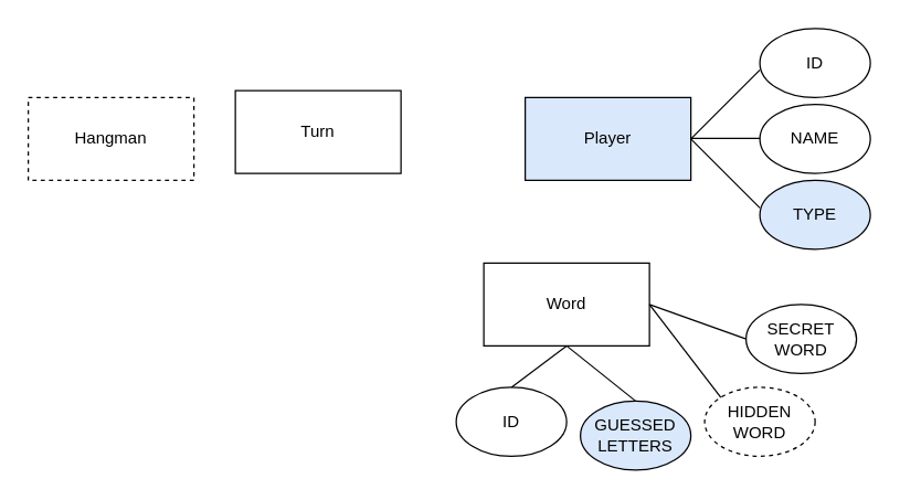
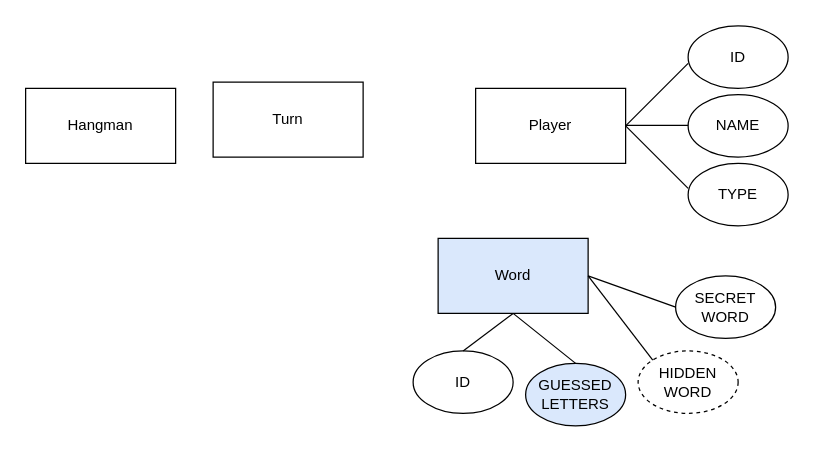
  <mxCell id="0" />
  <mxCell id="1" parent="0" />
- <mxCell id="2" value="Hangman" style="rounded=0;whiteSpace=wrap;html=1;dashed=1;" vertex="1" parent="1"><mxGeometry x="20" y="70" width="120" height="60" as="geometry" /></mxCell>
+ <mxCell id="2" value="Hangman" style="rounded=0;whiteSpace=wrap;html=1;" vertex="1" parent="1"><mxGeometry x="20" y="70" width="120" height="60" as="geometry" /></mxCell>
  <mxCell id="3" value="Turn" style="rounded=0;whiteSpace=wrap;html=1;" vertex="1" parent="1"><mxGeometry x="170" y="65" width="120" height="60" as="geometry" /></mxCell>
- <mxCell id="4" value="Player" style="rounded=0;whiteSpace=wrap;html=1;fillColor=#dae8fc;" vertex="1" parent="1"><mxGeometry x="380" y="70" width="120" height="60" as="geometry" /></mxCell>
+ <mxCell id="4" value="Player" style="rounded=0;whiteSpace=wrap;html=1;" vertex="1" parent="1"><mxGeometry x="380" y="70" width="120" height="60" as="geometry" /></mxCell>
  <mxCell id="5" value="ID" style="ellipse;whiteSpace=wrap;html=1;" vertex="1" parent="1"><mxGeometry x="550" y="20" width="80" height="50" as="geometry" /></mxCell>
  <mxCell id="6" value="NAME&lt;span style=&quot;color: rgba(0, 0, 0, 0); font-family: monospace; font-size: 0px; text-align: start;&quot;&gt;%3CmxGraphModel%3E%3Croot%3E%3CmxCell%20id%3D%220%22%2F%3E%3CmxCell%20id%3D%221%22%20parent%3D%220%22%2F%3E%3CmxCell%20id%3D%222%22%20value%3D%22ID%22%20style%3D%22ellipse%3BwhiteSpace%3Dwrap%3Bhtml%3D1%3B%22%20vertex%3D%221%22%20parent%3D%221%22%3E%3CmxGeometry%20x%3D%22660%22%20y%3D%22120%22%20width%3D%2280%22%20height%3D%2250%22%20as%3D%22geometry%22%2F%3E%3C%2FmxCell%3E%3C%2Froot%3E%3C%2FmxGraphModel%3E&lt;/span&gt;" style="ellipse;whiteSpace=wrap;html=1;" vertex="1" parent="1"><mxGeometry x="550" y="75" width="80" height="50" as="geometry" /></mxCell>
- <mxCell id="7" value="TYPE" style="ellipse;whiteSpace=wrap;html=1;fillColor=#dae8fc;" vertex="1" parent="1"><mxGeometry x="550" y="130" width="80" height="50" as="geometry" /></mxCell>
- <mxCell id="8" value="Word" style="rounded=0;whiteSpace=wrap;html=1;" vertex="1" parent="1"><mxGeometry x="350" y="190" width="120" height="60" as="geometry" /></mxCell>
+ <mxCell id="7" value="TYPE" style="ellipse;whiteSpace=wrap;html=1;" vertex="1" parent="1"><mxGeometry x="550" y="130" width="80" height="50" as="geometry" /></mxCell>
+ <mxCell id="8" value="Word" style="rounded=0;whiteSpace=wrap;html=1;fillColor=#dae8fc;" vertex="1" parent="1"><mxGeometry x="350" y="190" width="120" height="60" as="geometry" /></mxCell>
  <mxCell id="9" value="" style="endArrow=none;html=1;rounded=0;" edge="1" parent="1"><mxGeometry width="50" height="50" relative="1" as="geometry"><mxPoint x="500" y="100" as="sourcePoint" /><mxPoint x="550" y="50" as="targetPoint" /></mxGeometry></mxCell>
  <mxCell id="10" value="" style="endArrow=none;html=1;rounded=0;exitX=1;exitY=0.5;exitDx=0;exitDy=0;" edge="1" parent="1" source="4"><mxGeometry width="50" height="50" relative="1" as="geometry"><mxPoint x="500" y="200" as="sourcePoint" /><mxPoint x="550" y="150" as="targetPoint" /></mxGeometry></mxCell>
  <mxCell id="11" value="" style="endArrow=none;html=1;rounded=0;" edge="1" parent="1"><mxGeometry width="50" height="50" relative="1" as="geometry"><mxPoint x="500" y="99.5" as="sourcePoint" /><mxPoint x="550" y="99.5" as="targetPoint" /></mxGeometry></mxCell>
  <mxCell id="12" value="SECRET&lt;br&gt;WORD" style="ellipse;whiteSpace=wrap;html=1;" vertex="1" parent="1"><mxGeometry x="540" y="220" width="80" height="50" as="geometry" /></mxCell>
  <mxCell id="13" value="HIDDEN&lt;br&gt;WORD" style="ellipse;whiteSpace=wrap;html=1;dashed=1;" vertex="1" parent="1"><mxGeometry x="510" y="280" width="80" height="50" as="geometry" /></mxCell>
  <mxCell id="14" value="GUESSED&lt;br&gt;LETTERS" style="ellipse;whiteSpace=wrap;html=1;fillColor=#dae8fc;" vertex="1" parent="1"><mxGeometry x="420" y="290" width="80" height="50" as="geometry" /></mxCell>
  <mxCell id="15" value="ID" style="ellipse;whiteSpace=wrap;html=1;" vertex="1" parent="1"><mxGeometry x="330" y="280" width="80" height="50" as="geometry" /></mxCell>
  <mxCell id="16" value="" style="endArrow=none;html=1;rounded=0;entryX=0;entryY=0.5;entryDx=0;entryDy=0;" edge="1" parent="1" target="12"><mxGeometry width="50" height="50" relative="1" as="geometry"><mxPoint x="470" y="220" as="sourcePoint" /><mxPoint x="520" y="170" as="targetPoint" /></mxGeometry></mxCell>
  <mxCell id="17" value="" style="endArrow=none;html=1;rounded=0;entryX=0.5;entryY=1;entryDx=0;entryDy=0;exitX=0.5;exitY=0;exitDx=0;exitDy=0;" edge="1" parent="1" source="15" target="8"><mxGeometry width="50" height="50" relative="1" as="geometry"><mxPoint x="440" y="300" as="sourcePoint" /><mxPoint x="390" y="290" as="targetPoint" /></mxGeometry></mxCell>
  <mxCell id="18" value="" style="endArrow=none;html=1;rounded=0;exitX=0.5;exitY=0;exitDx=0;exitDy=0;" edge="1" parent="1" source="14"><mxGeometry width="50" height="50" relative="1" as="geometry"><mxPoint x="360" y="300" as="sourcePoint" /><mxPoint x="410" y="250" as="targetPoint" /></mxGeometry></mxCell>
  <mxCell id="19" value="" style="endArrow=none;html=1;rounded=0;entryX=0;entryY=0;entryDx=0;entryDy=0;" edge="1" parent="1" target="13"><mxGeometry width="50" height="50" relative="1" as="geometry"><mxPoint x="470" y="220" as="sourcePoint" /><mxPoint x="520" y="170" as="targetPoint" /></mxGeometry></mxCell>
